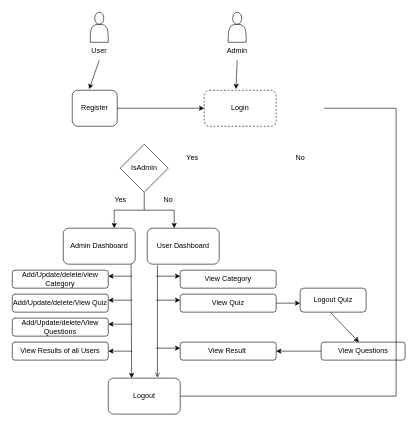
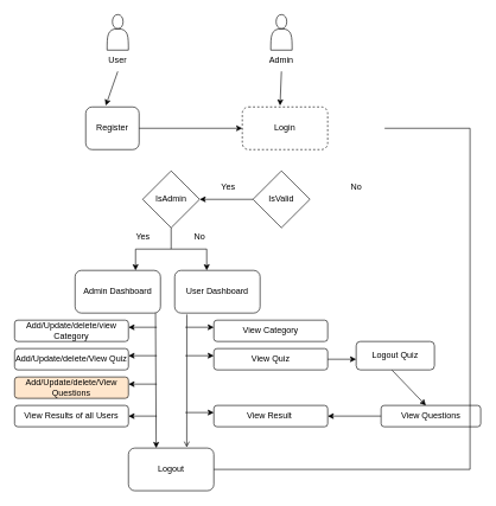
  <mxCell id="0" />
  <mxCell id="1" parent="0" />
  <mxCell id="2" value="Register" style="rounded=1;whiteSpace=wrap;html=1;" parent="1" vertex="1"><mxGeometry x="120" y="150" width="75" height="60" as="geometry" /></mxCell>
  <mxCell id="3" value="Login" style="rounded=1;whiteSpace=wrap;html=1;dashed=1;" parent="1" vertex="1"><mxGeometry x="340" y="150" width="120" height="60" as="geometry" /></mxCell>
  <mxCell id="4" value="" style="shape=actor;whiteSpace=wrap;html=1;" vertex="1" parent="1"><mxGeometry x="380" y="20" width="30" height="50" as="geometry" /></mxCell>
  <mxCell id="5" value="Admin" style="text;html=1;strokeColor=none;fillColor=none;align=center;verticalAlign=middle;whiteSpace=wrap;rounded=0;" vertex="1" parent="1"><mxGeometry x="365" y="70" width="60" height="30" as="geometry" /></mxCell>
  <mxCell id="6" value="" style="shape=actor;whiteSpace=wrap;html=1;" vertex="1" parent="1"><mxGeometry x="150" y="20" width="30" height="50" as="geometry" /></mxCell>
  <mxCell id="7" value="User" style="text;html=1;strokeColor=none;fillColor=none;align=center;verticalAlign=middle;whiteSpace=wrap;rounded=0;" vertex="1" parent="1"><mxGeometry x="135" y="70" width="60" height="30" as="geometry" /></mxCell>
  <mxCell id="8" value="" style="endArrow=classic;html=1;rounded=0;exitX=0.5;exitY=1;exitDx=0;exitDy=0;entryX=0.375;entryY=-0.033;entryDx=0;entryDy=0;entryPerimeter=0;" edge="1" parent="1" source="7" target="2"><mxGeometry width="50" height="50" relative="1" as="geometry"><mxPoint x="290" y="240" as="sourcePoint" /><mxPoint x="340" y="190" as="targetPoint" /></mxGeometry></mxCell>
  <mxCell id="9" value="" style="endArrow=classic;html=1;rounded=0;exitX=1;exitY=0.5;exitDx=0;exitDy=0;entryX=0;entryY=0.5;entryDx=0;entryDy=0;" edge="1" parent="1" source="2" target="3"><mxGeometry width="50" height="50" relative="1" as="geometry"><mxPoint x="290" y="240" as="sourcePoint" /><mxPoint x="340" y="190" as="targetPoint" /></mxGeometry></mxCell>
  <mxCell id="10" value="" style="endArrow=classic;html=1;rounded=0;exitX=0.5;exitY=1;exitDx=0;exitDy=0;entryX=0.442;entryY=-0.033;entryDx=0;entryDy=0;entryPerimeter=0;" edge="1" parent="1" source="5" target="3"><mxGeometry width="50" height="50" relative="1" as="geometry"><mxPoint x="290" y="240" as="sourcePoint" /><mxPoint x="340" y="190" as="targetPoint" /></mxGeometry></mxCell>
+ <mxCell id="11" value="IsValid" style="rhombus;whiteSpace=wrap;html=1;" vertex="1" parent="1"><mxGeometry x="355" y="240" width="80" height="80" as="geometry" /></mxCell>
  <mxCell id="12" value="No" style="text;html=1;align=center;verticalAlign=middle;resizable=0;points=[];autosize=1;strokeColor=none;fillColor=none;" vertex="1" parent="1"><mxGeometry x="480" y="248" width="40" height="30" as="geometry" /></mxCell>
  <mxCell id="13" value="IsAdmin" style="rhombus;whiteSpace=wrap;html=1;" vertex="1" parent="1"><mxGeometry x="200" y="240" width="80" height="80" as="geometry" /></mxCell>
+ <mxCell id="14" value="" style="endArrow=classic;html=1;rounded=0;exitX=0;exitY=0.5;exitDx=0;exitDy=0;entryX=1;entryY=0.5;entryDx=0;entryDy=0;" edge="1" parent="1" source="11" target="13"><mxGeometry width="50" height="50" relative="1" as="geometry"><mxPoint x="290" y="320" as="sourcePoint" /><mxPoint x="340" y="270" as="targetPoint" /></mxGeometry></mxCell>
  <mxCell id="15" value="Yes&lt;br&gt;" style="text;html=1;align=center;verticalAlign=middle;resizable=0;points=[];autosize=1;strokeColor=none;fillColor=none;" vertex="1" parent="1"><mxGeometry x="300" y="248" width="40" height="30" as="geometry" /></mxCell>
  <mxCell id="16" value="" style="endArrow=classic;html=1;rounded=0;exitX=0.5;exitY=1;exitDx=0;exitDy=0;" edge="1" parent="1" source="13"><mxGeometry width="50" height="50" relative="1" as="geometry"><mxPoint x="290" y="400" as="sourcePoint" /><mxPoint x="290" y="380" as="targetPoint" /><Array as="points"><mxPoint x="240" y="350" /><mxPoint x="290" y="350" /></Array></mxGeometry></mxCell>
  <mxCell id="17" value="" style="endArrow=classic;html=1;rounded=0;" edge="1" parent="1"><mxGeometry width="50" height="50" relative="1" as="geometry"><mxPoint x="240" y="350" as="sourcePoint" /><mxPoint x="190" y="380" as="targetPoint" /><Array as="points"><mxPoint x="190" y="350" /></Array></mxGeometry></mxCell>
  <mxCell id="18" value="No&lt;br&gt;" style="text;html=1;align=center;verticalAlign=middle;resizable=0;points=[];autosize=1;strokeColor=none;fillColor=none;" vertex="1" parent="1"><mxGeometry x="260" y="318" width="40" height="30" as="geometry" /></mxCell>
  <mxCell id="19" value="Yes" style="text;html=1;align=center;verticalAlign=middle;resizable=0;points=[];autosize=1;strokeColor=none;fillColor=none;" vertex="1" parent="1"><mxGeometry x="180" y="318" width="40" height="30" as="geometry" /></mxCell>
  <mxCell id="20" value="User Dashboard" style="rounded=1;whiteSpace=wrap;html=1;" vertex="1" parent="1"><mxGeometry x="245" y="380" width="120" height="60" as="geometry" /></mxCell>
  <mxCell id="21" value="Admin Dashboard" style="rounded=1;whiteSpace=wrap;html=1;" vertex="1" parent="1"><mxGeometry x="105" y="380" width="120" height="60" as="geometry" /></mxCell>
  <mxCell id="22" value="" style="endArrow=classic;html=1;rounded=0;" edge="1" parent="1"><mxGeometry width="50" height="50" relative="1" as="geometry"><mxPoint x="260" y="460" as="sourcePoint" /><mxPoint x="300" y="460" as="targetPoint" /></mxGeometry></mxCell>
  <mxCell id="23" value="" style="endArrow=classic;html=1;rounded=0;" edge="1" parent="1"><mxGeometry width="50" height="50" relative="1" as="geometry"><mxPoint x="260" y="500" as="sourcePoint" /><mxPoint x="300" y="500" as="targetPoint" /></mxGeometry></mxCell>
  <mxCell id="24" value="" style="endArrow=classic;html=1;rounded=0;entryX=0.45;entryY=0;entryDx=0;entryDy=0;entryPerimeter=0;" edge="1" parent="1" target="30"><mxGeometry width="50" height="50" relative="1" as="geometry"><mxPoint x="550" y="520" as="sourcePoint" /><mxPoint x="560" y="570" as="targetPoint" /></mxGeometry></mxCell>
  <mxCell id="25" value="" style="endArrow=classic;html=1;rounded=0;" edge="1" parent="1"><mxGeometry width="50" height="50" relative="1" as="geometry"><mxPoint x="220" y="460" as="sourcePoint" /><mxPoint x="180" y="460" as="targetPoint" /></mxGeometry></mxCell>
  <mxCell id="26" value="" style="endArrow=classic;html=1;rounded=0;" edge="1" parent="1"><mxGeometry width="50" height="50" relative="1" as="geometry"><mxPoint x="220" y="500" as="sourcePoint" /><mxPoint x="180" y="500" as="targetPoint" /></mxGeometry></mxCell>
  <mxCell id="27" value="" style="endArrow=classic;html=1;rounded=0;" edge="1" parent="1"><mxGeometry width="50" height="50" relative="1" as="geometry"><mxPoint x="220" y="540" as="sourcePoint" /><mxPoint x="180" y="540" as="targetPoint" /></mxGeometry></mxCell>
  <mxCell id="28" value="View Category" style="rounded=1;whiteSpace=wrap;html=1;" vertex="1" parent="1"><mxGeometry x="300" y="450" width="160" height="30" as="geometry" /></mxCell>
  <mxCell id="29" value="View Quiz" style="rounded=1;whiteSpace=wrap;html=1;" vertex="1" parent="1"><mxGeometry x="300" y="490" width="160" height="30" as="geometry" /></mxCell>
  <mxCell id="30" value="View Questions" style="rounded=1;whiteSpace=wrap;html=1;" vertex="1" parent="1"><mxGeometry x="535" y="570" width="140" height="30" as="geometry" /></mxCell>
  <mxCell id="31" value="Add/Update/delete/view Category" style="rounded=1;whiteSpace=wrap;html=1;" vertex="1" parent="1"><mxGeometry x="20" y="450" width="160" height="30" as="geometry" /></mxCell>
  <mxCell id="32" value="Add/Update/delete/View Quiz" style="rounded=1;whiteSpace=wrap;html=1;" vertex="1" parent="1"><mxGeometry x="20" y="490" width="160" height="30" as="geometry" /></mxCell>
- <mxCell id="33" value="Add/Update/delete/View Questions" style="rounded=1;whiteSpace=wrap;html=1;" vertex="1" parent="1"><mxGeometry x="20" y="530" width="160" height="30" as="geometry" /></mxCell>
+ <mxCell id="33" value="Add/Update/delete/View Questions" style="rounded=1;whiteSpace=wrap;html=1;fillColor=#ffe6cc;" vertex="1" parent="1"><mxGeometry x="20" y="530" width="160" height="30" as="geometry" /></mxCell>
  <mxCell id="34" value="View Result&amp;nbsp;" style="rounded=1;whiteSpace=wrap;html=1;" vertex="1" parent="1"><mxGeometry x="300" y="570" width="160" height="30" as="geometry" /></mxCell>
  <mxCell id="35" value="" style="endArrow=classic;html=1;rounded=0;" edge="1" parent="1"><mxGeometry width="50" height="50" relative="1" as="geometry"><mxPoint x="260" y="580" as="sourcePoint" /><mxPoint x="300" y="580" as="targetPoint" /></mxGeometry></mxCell>
  <mxCell id="36" value="View Results of all Users" style="rounded=1;whiteSpace=wrap;html=1;" vertex="1" parent="1"><mxGeometry x="20" y="570" width="160" height="30" as="geometry" /></mxCell>
  <mxCell id="37" value="" style="endArrow=classic;html=1;rounded=0;entryX=1;entryY=0.5;entryDx=0;entryDy=0;" edge="1" parent="1" target="36"><mxGeometry width="50" height="50" relative="1" as="geometry"><mxPoint x="220" y="585" as="sourcePoint" /><mxPoint x="190" y="550" as="targetPoint" /></mxGeometry></mxCell>
  <mxCell id="38" value="" style="endArrow=classic;html=1;rounded=0;exitX=1;exitY=0.5;exitDx=0;exitDy=0;" edge="1" parent="1" source="29"><mxGeometry width="50" height="50" relative="1" as="geometry"><mxPoint x="300" y="580" as="sourcePoint" /><mxPoint x="500" y="505" as="targetPoint" /></mxGeometry></mxCell>
  <mxCell id="39" value="Logout Quiz" style="rounded=1;whiteSpace=wrap;html=1;" vertex="1" parent="1"><mxGeometry x="500" y="480" width="110" height="40" as="geometry" /></mxCell>
  <mxCell id="40" value="" style="endArrow=classic;html=1;rounded=0;exitX=0;exitY=0.5;exitDx=0;exitDy=0;entryX=1;entryY=0.5;entryDx=0;entryDy=0;" edge="1" parent="1" source="30" target="34"><mxGeometry width="50" height="50" relative="1" as="geometry"><mxPoint x="290" y="570" as="sourcePoint" /><mxPoint x="340" y="520" as="targetPoint" /></mxGeometry></mxCell>
  <mxCell id="41" value="Logout" style="rounded=1;whiteSpace=wrap;html=1;" vertex="1" parent="1"><mxGeometry x="180" y="630" width="120" height="60" as="geometry" /></mxCell>
  <mxCell id="42" value="" style="endArrow=classic;html=1;rounded=0;exitX=0.942;exitY=1;exitDx=0;exitDy=0;exitPerimeter=0;entryX=0.325;entryY=0;entryDx=0;entryDy=0;entryPerimeter=0;" edge="1" parent="1" source="21" target="41"><mxGeometry width="50" height="50" relative="1" as="geometry"><mxPoint x="270" y="590" as="sourcePoint" /><mxPoint x="320" y="540" as="targetPoint" /></mxGeometry></mxCell>
  <mxCell id="43" value="" style="endArrow=open;html=1;rounded=0;exitX=0.142;exitY=1.033;exitDx=0;exitDy=0;exitPerimeter=0;entryX=0.683;entryY=-0.017;entryDx=0;entryDy=0;entryPerimeter=0;" edge="1" parent="1" source="20" target="41"><mxGeometry width="50" height="50" relative="1" as="geometry"><mxPoint x="228" y="450" as="sourcePoint" /><mxPoint x="229" y="640" as="targetPoint" /></mxGeometry></mxCell>
  <mxCell id="44" value="" style="endArrow=none;html=1;rounded=0;exitX=1;exitY=0.5;exitDx=0;exitDy=0;" edge="1" parent="1" source="41"><mxGeometry width="50" height="50" relative="1" as="geometry"><mxPoint x="300" y="590" as="sourcePoint" /><mxPoint x="540" y="180" as="targetPoint" /><Array as="points"><mxPoint x="660" y="660" /><mxPoint x="660" y="180" /></Array></mxGeometry></mxCell>
